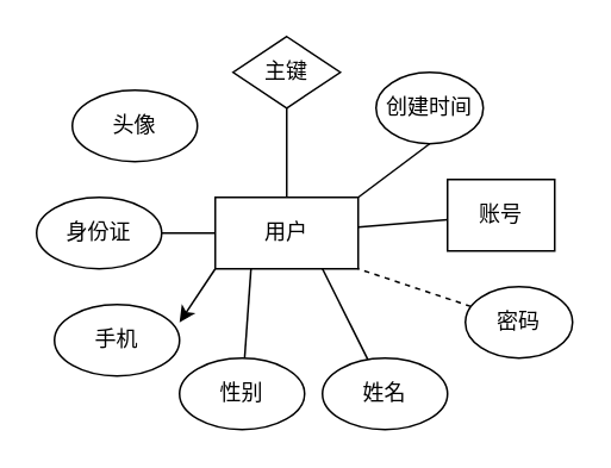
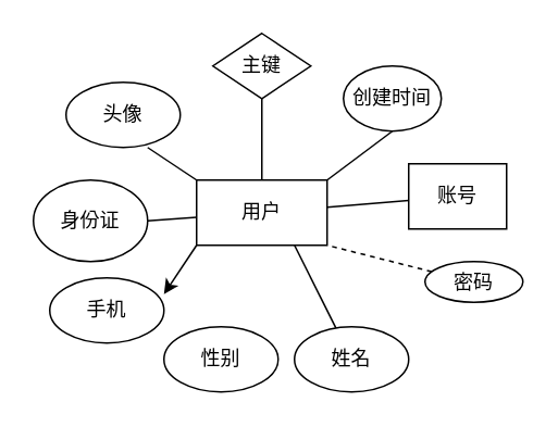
  <mxCell id="0" />
  <mxCell id="1" parent="0" />
  <mxCell id="2" style="edgeStyle=orthogonalEdgeStyle;rounded=0;orthogonalLoop=1;jettySize=auto;html=1;exitX=0.5;exitY=0;exitDx=0;exitDy=0;entryX=0.5;entryY=1;entryDx=0;entryDy=0;verticalAlign=middle;endArrow=none;startFill=0;fontFamily=宋体;" edge="1" parent="1" source="6" target="7"><mxGeometry relative="1" as="geometry" /></mxCell>
  <mxCell id="3" style="rounded=0;orthogonalLoop=1;jettySize=auto;html=1;exitX=1;exitY=0;exitDx=0;exitDy=0;entryX=0.5;entryY=1;entryDx=0;entryDy=0;endArrow=none;startFill=0;fontFamily=宋体;" edge="1" parent="1" source="6" target="8"><mxGeometry relative="1" as="geometry" /></mxCell>
  <mxCell id="4" style="rounded=0;orthogonalLoop=1;jettySize=auto;html=1;endArrow=none;startFill=0;fontFamily=宋体;" edge="1" parent="1" source="6" target="9"><mxGeometry relative="1" as="geometry" /></mxCell>
  <mxCell id="5" style="rounded=0;orthogonalLoop=1;jettySize=auto;html=1;entryX=1;entryY=0.5;entryDx=0;entryDy=0;endArrow=none;startFill=0;fontFamily=宋体;" edge="1" parent="1" source="6" target="17"><mxGeometry relative="1" as="geometry" /></mxCell>
  <mxCell id="6" value="用户" style="rounded=0;whiteSpace=wrap;html=1;fontFamily=宋体;" vertex="1" parent="1"><mxGeometry x="120" y="110" width="80" height="40" as="geometry" /></mxCell>
  <mxCell id="7" value="主键" style="rhombus;whiteSpace=wrap;html=1;fontFamily=宋体;" vertex="1" parent="1"><mxGeometry x="130" y="20" width="60" height="40" as="geometry" /></mxCell>
  <mxCell id="8" value="创建时间" style="ellipse;whiteSpace=wrap;html=1;fontFamily=宋体;" vertex="1" parent="1"><mxGeometry x="210" y="40" width="60" height="40" as="geometry" /></mxCell>
  <mxCell id="9" value="账号" style="whiteSpace=wrap;html=1;fontFamily=宋体;rounded=0;" vertex="1" parent="1"><mxGeometry x="250" y="100" width="60" height="40" as="geometry" /></mxCell>
  <mxCell id="10" style="rounded=0;orthogonalLoop=1;jettySize=auto;html=1;entryX=1;entryY=1;entryDx=0;entryDy=0;endArrow=none;startFill=0;fontFamily=宋体;dashed=1;" edge="1" parent="1" source="11" target="6"><mxGeometry relative="1" as="geometry" /></mxCell>
- <mxCell id="11" value="密码" style="ellipse;whiteSpace=wrap;html=1;fontFamily=宋体;" vertex="1" parent="1"><mxGeometry x="260" y="160" width="60" height="40" as="geometry" /></mxCell>
+ <mxCell id="11" value="密码" style="ellipse;whiteSpace=wrap;html=1;fontFamily=宋体;" vertex="1" parent="1"><mxGeometry x="260" y="160" width="60" height="25" as="geometry" /></mxCell>
  <mxCell id="12" style="rounded=0;orthogonalLoop=1;jettySize=auto;html=1;entryX=0.75;entryY=1;entryDx=0;entryDy=0;endArrow=none;startFill=0;fontFamily=宋体;" edge="1" parent="1" source="13" target="6"><mxGeometry relative="1" as="geometry" /></mxCell>
  <mxCell id="13" value="姓名" style="ellipse;whiteSpace=wrap;html=1;fontFamily=宋体;" vertex="1" parent="1"><mxGeometry x="180" y="200" width="70" height="40" as="geometry" /></mxCell>
- <mxCell id="14" style="rounded=0;orthogonalLoop=1;jettySize=auto;html=1;entryX=0.25;entryY=1;entryDx=0;entryDy=0;endArrow=none;startFill=0;fontFamily=宋体;" edge="1" parent="1" source="15" target="6"><mxGeometry relative="1" as="geometry" /></mxCell>
  <mxCell id="15" value="性别" style="ellipse;whiteSpace=wrap;html=1;fontFamily=宋体;" vertex="1" parent="1"><mxGeometry x="100" y="200" width="70" height="40" as="geometry" /></mxCell>
  <mxCell id="16" value="手机" style="ellipse;whiteSpace=wrap;html=1;fontFamily=宋体;" vertex="1" parent="1"><mxGeometry x="30" y="170" width="70" height="40" as="geometry" /></mxCell>
- <mxCell id="17" value="身份证" style="ellipse;whiteSpace=wrap;html=1;fontFamily=宋体;" vertex="1" parent="1"><mxGeometry x="20" y="110" width="70" height="40" as="geometry" /></mxCell>
+ <mxCell id="17" value="身份证" style="ellipse;whiteSpace=wrap;html=1;fontFamily=宋体;" vertex="1" parent="1"><mxGeometry x="20" y="110" width="70" height="50" as="geometry" /></mxCell>
  <mxCell id="18" value="头像" style="ellipse;whiteSpace=wrap;html=1;fontFamily=宋体;" vertex="1" parent="1"><mxGeometry x="40" y="50" width="70" height="40" as="geometry" /></mxCell>
+ <mxCell id="19" style="rounded=0;orthogonalLoop=1;jettySize=auto;html=1;exitX=0;exitY=0;exitDx=0;exitDy=0;entryX=0.714;entryY=1;entryDx=0;entryDy=0;entryPerimeter=0;endArrow=none;startFill=0;fontFamily=宋体;" edge="1" parent="1" source="6" target="18"><mxGeometry relative="1" as="geometry" /></mxCell>
  <mxCell id="20" style="rounded=0;orthogonalLoop=1;jettySize=auto;html=1;exitX=0;exitY=1;exitDx=0;exitDy=0;entryX=1;entryY=0.25;entryDx=0;entryDy=0;entryPerimeter=0;endArrow=classic;startFill=0;fontFamily=宋体;" edge="1" parent="1" source="6" target="16"><mxGeometry relative="1" as="geometry" /></mxCell>
